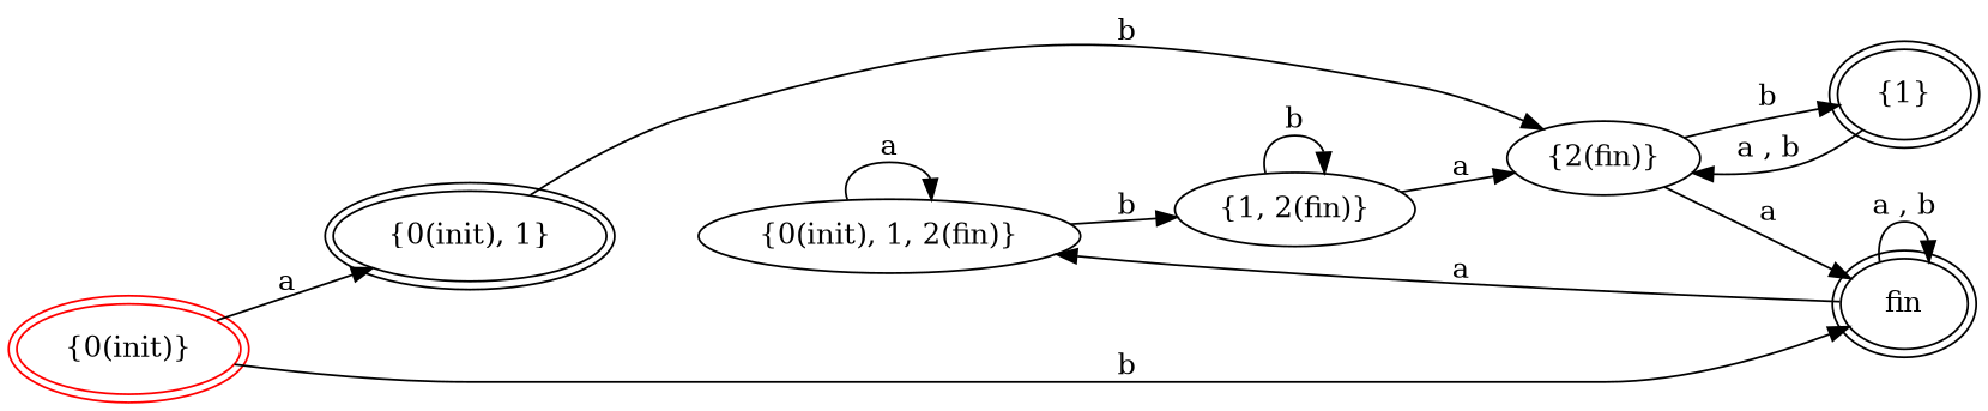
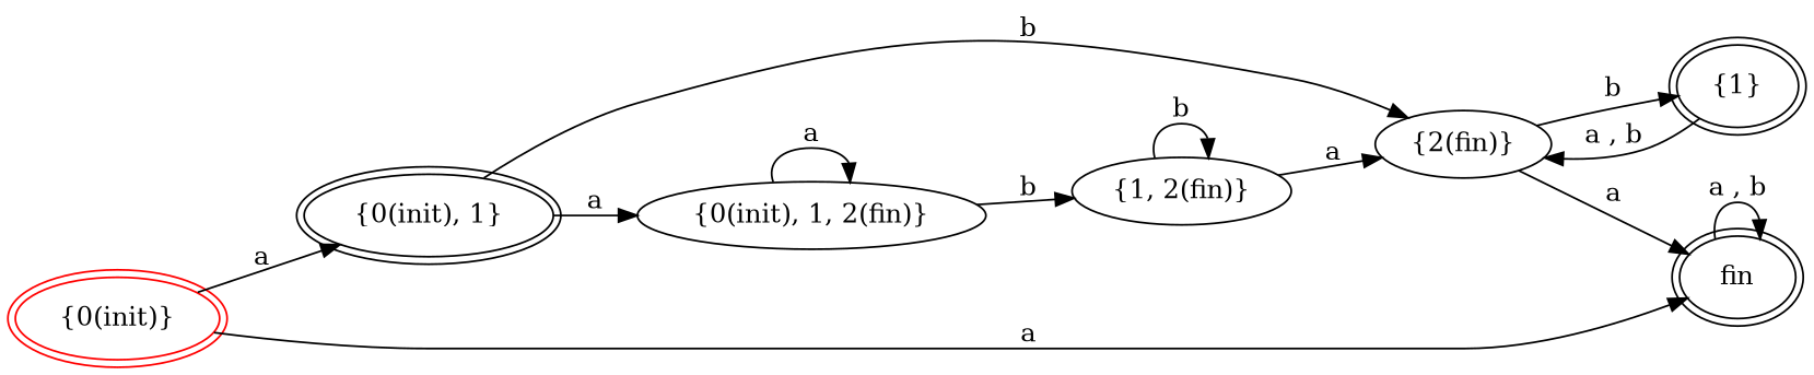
  digraph {
    fontname="DejaVu Serif"
    rankdir=LR
    node [fontname="DejaVu Serif" peripheries=2]
    edge [fontname="DejaVu Serif"]
    n1 [color=red label="{0(init)}"]
    n2 [label="{0(init), 1}"]
    n3 [label=fin]
    n4 [label="{0(init), 1, 2(fin)}" peripheries=""]
    n5 [label="{2(fin)}" peripheries=""]
    n6 [label="{1, 2(fin)}" peripheries=""]
    n7 [label="{1}"]
    n1 -> n2 [label=a]
-   n1 -> n3 [label=b]
-   n3 -> n4 [label=a]
+   n1 -> n3 [label=a]
+   n2 -> n4 [label=a]
    n2 -> n5 [label=b]
    n3 -> n3 [label="a , b"]
    n4 -> n4 [label=a]
    n4 -> n6 [label=b]
    n5 -> n3 [label=a]
    n5 -> n7 [label=b]
    n6 -> n5 [label=a]
    n6 -> n6 [label=b]
    n7 -> n5 [label="a , b"]
  }
